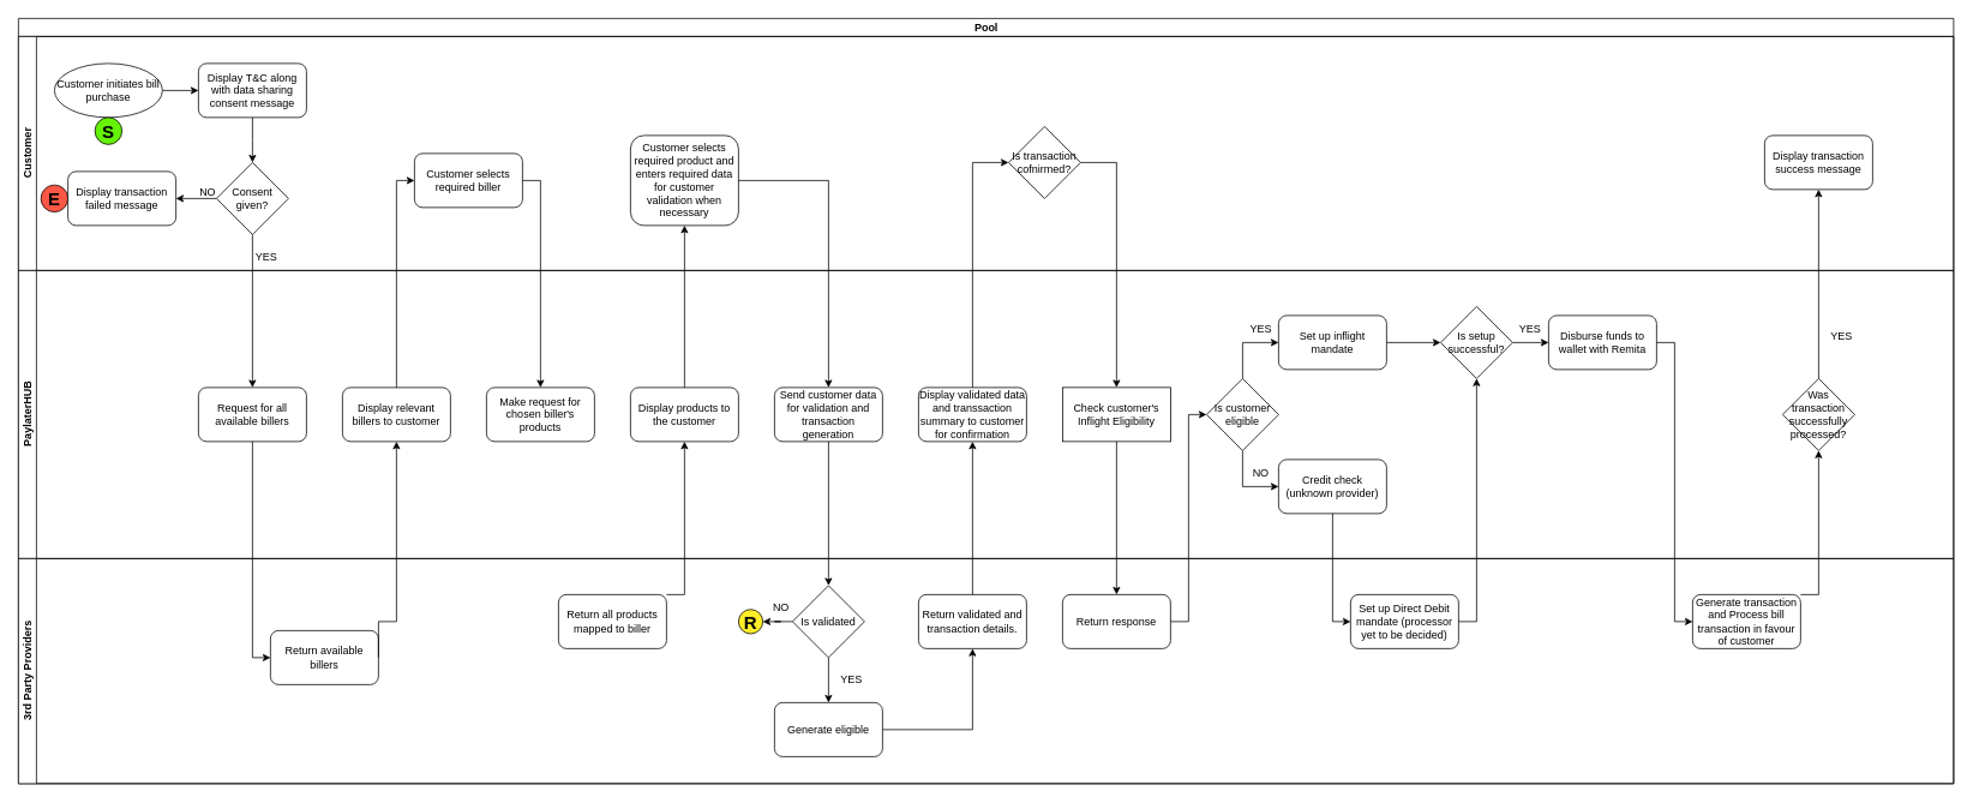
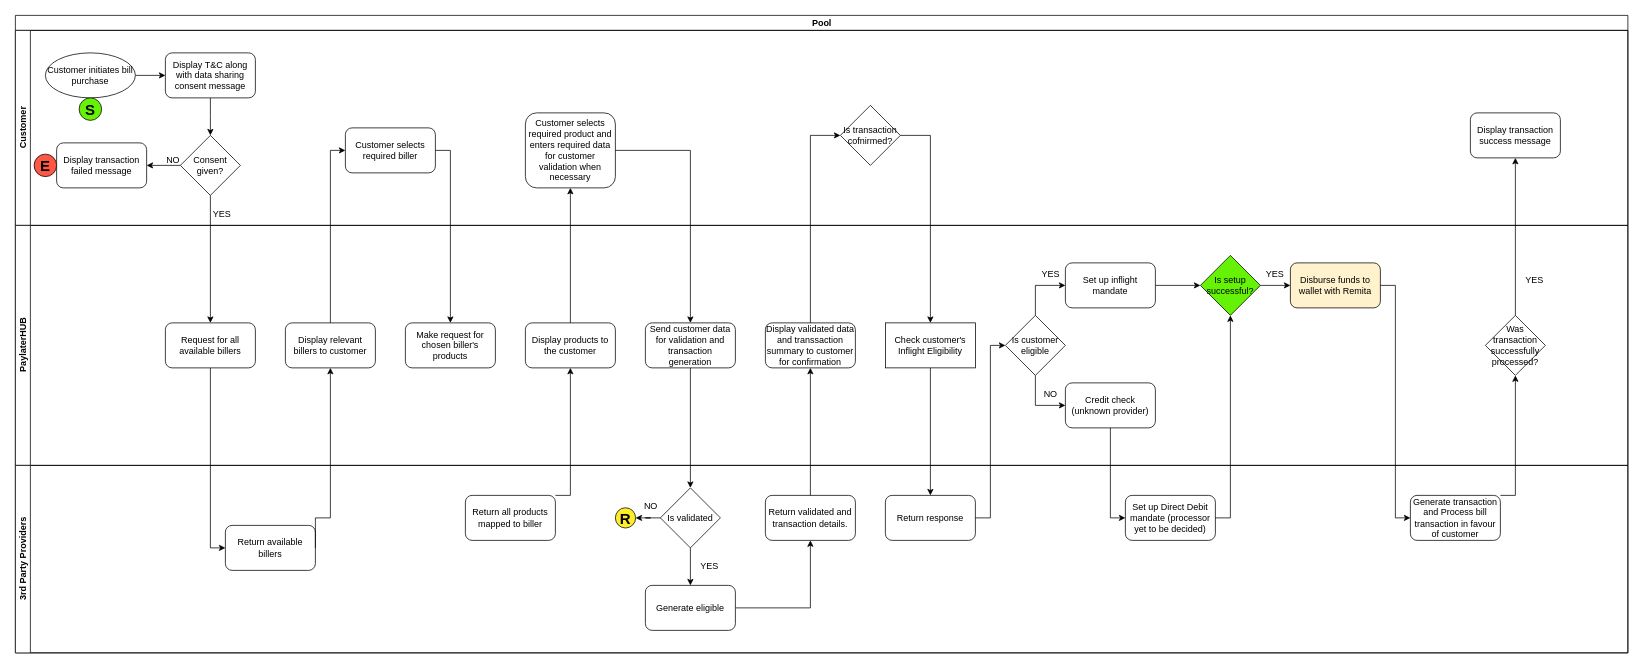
  <mxCell id="0" />
  <mxCell id="1" parent="0" />
  <mxCell id="2" value="Pool" style="swimlane;childLayout=stackLayout;resizeParent=1;resizeParentMax=0;horizontal=1;startSize=20;horizontalStack=0;html=1;flipV=0;flipH=0;direction=east;" vertex="1" parent="1"><mxGeometry width="2150" height="850" as="geometry" x="20" y="20" /></mxCell>
  <mxCell id="3" value="Customer" style="swimlane;startSize=20;horizontal=0;html=1;direction=east;" vertex="1" parent="2"><mxGeometry y="20" width="2150" height="260" as="geometry" /></mxCell>
  <mxCell id="4" style="edgeStyle=orthogonalEdgeStyle;rounded=0;orthogonalLoop=1;jettySize=auto;html=1;" edge="1" parent="3" source="5" target="7"><mxGeometry relative="1" as="geometry" /></mxCell>
  <mxCell id="5" value="Customer initiates bill purchase" style="ellipse;whiteSpace=wrap;html=1;direction=east;" vertex="1" parent="3"><mxGeometry x="40" y="30" width="120" height="60" as="geometry" /></mxCell>
  <mxCell id="6" style="edgeStyle=orthogonalEdgeStyle;rounded=0;orthogonalLoop=1;jettySize=auto;html=1;" edge="1" parent="3" source="7"><mxGeometry relative="1" as="geometry"><mxPoint x="260" y="140" as="targetPoint" /></mxGeometry></mxCell>
  <mxCell id="7" value="Display T&amp;amp;C along with data sharing consent message" style="rounded=1;whiteSpace=wrap;html=1;direction=east;" vertex="1" parent="3"><mxGeometry x="200" y="30" width="120" height="60" as="geometry" /></mxCell>
  <mxCell id="8" style="edgeStyle=orthogonalEdgeStyle;rounded=0;orthogonalLoop=1;jettySize=auto;html=1;entryX=1;entryY=0.5;entryDx=0;entryDy=0;" edge="1" parent="3" source="9" target="16"><mxGeometry relative="1" as="geometry"><mxPoint x="180" y="180" as="targetPoint" /></mxGeometry></mxCell>
  <mxCell id="9" value="Consent given?" style="rhombus;whiteSpace=wrap;html=1;direction=east;" vertex="1" parent="3"><mxGeometry x="220" y="140" width="80" height="80" as="geometry" /></mxCell>
  <mxCell id="10" value="Customer selects required biller" style="rounded=1;whiteSpace=wrap;html=1;direction=east;" vertex="1" parent="3"><mxGeometry x="440" y="130" width="120" height="60" as="geometry" /></mxCell>
  <mxCell id="11" value="Customer selects required product and enters required data for customer validation when necessary" style="rounded=1;whiteSpace=wrap;html=1;direction=east;" vertex="1" parent="3"><mxGeometry x="680" y="110" width="120" height="100" as="geometry" /></mxCell>
  <mxCell id="12" value="Is transaction cofnirmed?" style="rhombus;whiteSpace=wrap;html=1;direction=east;" vertex="1" parent="3"><mxGeometry x="1100" y="100" width="80" height="80" as="geometry" /></mxCell>
  <mxCell id="13" value="Display transaction success message" style="rounded=1;whiteSpace=wrap;html=1;direction=east;" vertex="1" parent="3"><mxGeometry x="1940" y="110" width="120" height="60" as="geometry" /></mxCell>
  <mxCell id="14" value="&lt;b&gt;&lt;font style=&quot;font-size: 20px;&quot;&gt;S&lt;/font&gt;&lt;/b&gt;" style="ellipse;whiteSpace=wrap;html=1;fillColor=#65f207;direction=east;" vertex="1" parent="3"><mxGeometry x="85" y="90" width="30" height="30" as="geometry" /></mxCell>
  <mxCell id="15" value="&lt;span style=&quot;font-size: 20px;&quot;&gt;&lt;b&gt;E&lt;/b&gt;&lt;/span&gt;" style="ellipse;whiteSpace=wrap;html=1;fillColor=#FF5745;gradientColor=none;direction=east;" vertex="1" parent="3"><mxGeometry x="25" y="165" width="30" height="30" as="geometry" /></mxCell>
  <mxCell id="16" value="Display transaction failed message" style="rounded=1;whiteSpace=wrap;html=1;direction=east;" vertex="1" parent="3"><mxGeometry x="55" y="150" width="120" height="60" as="geometry" /></mxCell>
  <mxCell id="17" value="YES" style="text;html=1;align=center;verticalAlign=middle;resizable=0;points=[];autosize=1;strokeColor=none;fillColor=none;" vertex="1" parent="3"><mxGeometry x="250" y="230" width="50" height="30" as="geometry" /></mxCell>
  <mxCell id="18" value="PaylaterHUB" style="swimlane;startSize=20;horizontal=0;html=1;direction=east;" vertex="1" parent="2"><mxGeometry y="280" width="2150" height="320" as="geometry" /></mxCell>
  <mxCell id="19" value="Request for all available billers" style="rounded=1;whiteSpace=wrap;html=1;direction=east;" vertex="1" parent="18"><mxGeometry x="200" y="130" width="120" height="60" as="geometry" /></mxCell>
  <mxCell id="20" value="Display relevant billers to customer" style="rounded=1;whiteSpace=wrap;html=1;direction=east;" vertex="1" parent="18"><mxGeometry x="360" y="130" width="120" height="60" as="geometry" /></mxCell>
  <mxCell id="21" value="Make request for chosen biller's products" style="rounded=1;whiteSpace=wrap;html=1;direction=east;" vertex="1" parent="18"><mxGeometry x="520" y="130" width="120" height="60" as="geometry" /></mxCell>
  <mxCell id="22" value="Display validated data and transsaction summary to customer for confirmation" style="rounded=1;whiteSpace=wrap;html=1;direction=east;" vertex="1" parent="18"><mxGeometry x="1000" y="130" width="120" height="60" as="geometry" /></mxCell>
  <mxCell id="23" value="Check customer's Inflight Eligibility" style="whiteSpace=wrap;html=1;direction=east;rounded=0;" vertex="1" parent="18"><mxGeometry x="1160" y="130" width="120" height="60" as="geometry" /></mxCell>
  <mxCell id="24" style="edgeStyle=orthogonalEdgeStyle;rounded=0;orthogonalLoop=1;jettySize=auto;html=1;entryX=0;entryY=0.5;entryDx=0;entryDy=0;" edge="1" parent="18" source="25" target="27"><mxGeometry relative="1" as="geometry" /></mxCell>
  <mxCell id="25" value="Set up inflight mandate" style="rounded=1;whiteSpace=wrap;html=1;direction=east;" vertex="1" parent="18"><mxGeometry x="1400" y="50" width="120" height="60" as="geometry" /></mxCell>
  <mxCell id="26" style="edgeStyle=orthogonalEdgeStyle;rounded=0;orthogonalLoop=1;jettySize=auto;html=1;entryX=0;entryY=0.5;entryDx=0;entryDy=0;" edge="1" parent="18" source="27" target="29"><mxGeometry relative="1" as="geometry"><mxPoint x="1690" y="80" as="targetPoint" /></mxGeometry></mxCell>
- <mxCell id="27" value="Is setup successful?" style="rhombus;whiteSpace=wrap;html=1;direction=east;" vertex="1" parent="18"><mxGeometry x="1580" y="40" width="80" height="80" as="geometry" /></mxCell>
+ <mxCell id="27" value="Is setup successful?" style="rhombus;whiteSpace=wrap;html=1;direction=east;fillColor=#65f207;" vertex="1" parent="18"><mxGeometry x="1580" y="40" width="80" height="80" as="geometry" /></mxCell>
  <mxCell id="28" value="Credit check&lt;div&gt;(unknown provider)&lt;/div&gt;" style="rounded=1;whiteSpace=wrap;html=1;direction=east;" vertex="1" parent="18"><mxGeometry x="1400" y="210" width="120" height="60" as="geometry" /></mxCell>
- <mxCell id="29" value="Disburse funds to wallet with Remita" style="rounded=1;whiteSpace=wrap;html=1;direction=east;" vertex="1" parent="18"><mxGeometry x="1700" y="50" width="120" height="60" as="geometry" /></mxCell>
+ <mxCell id="29" value="Disburse funds to wallet with Remita" style="rounded=1;whiteSpace=wrap;html=1;direction=east;fillColor=#fff2cc;" vertex="1" parent="18"><mxGeometry x="1700" y="50" width="120" height="60" as="geometry" /></mxCell>
  <mxCell id="30" value="NO" style="text;html=1;align=center;verticalAlign=middle;resizable=0;points=[];autosize=1;strokeColor=none;fillColor=none;" vertex="1" parent="18"><mxGeometry x="1360" y="210" width="40" height="30" as="geometry" /></mxCell>
  <mxCell id="31" value="YES" style="text;html=1;align=center;verticalAlign=middle;resizable=0;points=[];autosize=1;strokeColor=none;fillColor=none;" vertex="1" parent="18"><mxGeometry x="1355" y="50" width="50" height="30" as="geometry" /></mxCell>
  <mxCell id="32" value="YES" style="text;html=1;align=center;verticalAlign=middle;resizable=0;points=[];autosize=1;strokeColor=none;fillColor=none;" vertex="1" parent="18"><mxGeometry x="1654" y="50" width="50" height="30" as="geometry" /></mxCell>
  <mxCell id="33" value="YES" style="text;html=1;align=center;verticalAlign=middle;resizable=0;points=[];autosize=1;strokeColor=none;fillColor=none;" vertex="1" parent="18"><mxGeometry x="2000" y="58" width="50" height="30" as="geometry" /></mxCell>
  <mxCell id="34" value="3rd Party Providers" style="swimlane;startSize=20;horizontal=0;html=1;direction=east;" vertex="1" parent="2"><mxGeometry y="600" width="2150" height="250" as="geometry" /></mxCell>
  <mxCell id="35" value="Return available billers" style="rounded=1;whiteSpace=wrap;html=1;direction=east;" vertex="1" parent="34"><mxGeometry x="280" y="80" width="120" height="60" as="geometry" /></mxCell>
  <mxCell id="36" value="Return all products mapped to biller" style="rounded=1;whiteSpace=wrap;html=1;direction=east;" vertex="1" parent="34"><mxGeometry x="600" y="40" width="120" height="60" as="geometry" /></mxCell>
  <mxCell id="37" value="Return validated and transaction details." style="rounded=1;whiteSpace=wrap;html=1;direction=east;" vertex="1" parent="34"><mxGeometry x="1000" y="40" width="120" height="60" as="geometry" /></mxCell>
  <mxCell id="38" style="edgeStyle=orthogonalEdgeStyle;rounded=0;orthogonalLoop=1;jettySize=auto;html=1;entryX=0.5;entryY=0;entryDx=0;entryDy=0;" edge="1" parent="34" source="40" target="45"><mxGeometry relative="1" as="geometry" /></mxCell>
  <mxCell id="39" value="" style="edgeStyle=orthogonalEdgeStyle;rounded=0;orthogonalLoop=1;jettySize=auto;html=1;" edge="1" parent="34" source="40" target="47"><mxGeometry relative="1" as="geometry" /></mxCell>
  <mxCell id="40" value="Is validated" style="rhombus;whiteSpace=wrap;html=1;direction=east;" vertex="1" parent="34"><mxGeometry x="860" y="30" width="80" height="80" as="geometry" /></mxCell>
  <mxCell id="41" value="Return response" style="rounded=1;whiteSpace=wrap;html=1;direction=east;" vertex="1" parent="34"><mxGeometry x="1160" y="40" width="120" height="60" as="geometry" /></mxCell>
  <mxCell id="42" value="Set up Direct Debit mandate (processor yet to be decided)" style="rounded=1;whiteSpace=wrap;html=1;direction=east;" vertex="1" parent="34"><mxGeometry x="1480" y="40" width="120" height="60" as="geometry" /></mxCell>
  <mxCell id="43" value="Generate transaction and Process bill transaction in favour of customer" style="rounded=1;whiteSpace=wrap;html=1;direction=east;" vertex="1" parent="34"><mxGeometry x="1860" y="40" width="120" height="60" as="geometry" /></mxCell>
  <mxCell id="44" style="edgeStyle=orthogonalEdgeStyle;rounded=0;orthogonalLoop=1;jettySize=auto;html=1;entryX=0.5;entryY=1;entryDx=0;entryDy=0;" edge="1" parent="34" source="45" target="37"><mxGeometry relative="1" as="geometry" /></mxCell>
  <mxCell id="45" value="Generate eligible" style="rounded=1;whiteSpace=wrap;html=1;direction=east;" vertex="1" parent="34"><mxGeometry x="840" y="160" width="120" height="60" as="geometry" /></mxCell>
  <mxCell id="46" value="YES" style="text;html=1;align=center;verticalAlign=middle;resizable=0;points=[];autosize=1;strokeColor=none;fillColor=none;" vertex="1" parent="34"><mxGeometry x="900" y="120" width="50" height="30" as="geometry" /></mxCell>
  <mxCell id="47" value="&lt;b&gt;&lt;font style=&quot;font-size: 20px;&quot;&gt;R&lt;/font&gt;&lt;/b&gt;" style="ellipse;whiteSpace=wrap;html=1;fillColor=#ffed29;direction=east;" vertex="1" parent="34"><mxGeometry x="800" y="56.5" width="27" height="27" as="geometry" /></mxCell>
  <mxCell id="48" value="NO" style="text;html=1;align=center;verticalAlign=middle;resizable=0;points=[];autosize=1;strokeColor=none;fillColor=none;" vertex="1" parent="34"><mxGeometry x="827" y="40" width="40" height="30" as="geometry" /></mxCell>
  <mxCell id="49" style="edgeStyle=orthogonalEdgeStyle;rounded=0;orthogonalLoop=1;jettySize=auto;html=1;entryX=0;entryY=0.5;entryDx=0;entryDy=0;" edge="1" parent="2" source="19" target="35"><mxGeometry relative="1" as="geometry"><mxPoint x="260" y="440" as="targetPoint" /></mxGeometry></mxCell>
  <mxCell id="50" style="edgeStyle=orthogonalEdgeStyle;rounded=0;orthogonalLoop=1;jettySize=auto;html=1;exitX=1;exitY=0.5;exitDx=0;exitDy=0;" edge="1" parent="2" source="35" target="20"><mxGeometry relative="1" as="geometry"><mxPoint x="400" y="480" as="sourcePoint" /><Array as="points"><mxPoint x="420" y="670" /></Array></mxGeometry></mxCell>
  <mxCell id="51" style="edgeStyle=orthogonalEdgeStyle;rounded=0;orthogonalLoop=1;jettySize=auto;html=1;entryX=0;entryY=0.5;entryDx=0;entryDy=0;" edge="1" parent="2" source="22" target="12"><mxGeometry relative="1" as="geometry"><mxPoint x="1060" y="210" as="targetPoint" /></mxGeometry></mxCell>
  <mxCell id="52" style="edgeStyle=orthogonalEdgeStyle;rounded=0;orthogonalLoop=1;jettySize=auto;html=1;entryX=0.5;entryY=1;entryDx=0;entryDy=0;exitX=1;exitY=0.5;exitDx=0;exitDy=0;" edge="1" parent="2" source="42" target="27"><mxGeometry relative="1" as="geometry"><mxPoint x="1610" y="670" as="sourcePoint" /><Array as="points"><mxPoint x="1620" y="670" /></Array></mxGeometry></mxCell>
  <mxCell id="53" style="edgeStyle=orthogonalEdgeStyle;rounded=0;orthogonalLoop=1;jettySize=auto;html=1;entryX=0;entryY=0.5;entryDx=0;entryDy=0;" edge="1" parent="2" source="28" target="42"><mxGeometry relative="1" as="geometry"><mxPoint x="1460" y="640" as="targetPoint" /></mxGeometry></mxCell>
  <mxCell id="54" style="edgeStyle=orthogonalEdgeStyle;rounded=0;orthogonalLoop=1;jettySize=auto;html=1;entryX=0;entryY=0.5;entryDx=0;entryDy=0;" edge="1" parent="2" source="29" target="43"><mxGeometry relative="1" as="geometry" /></mxCell>
  <mxCell id="55" style="edgeStyle=orthogonalEdgeStyle;rounded=0;orthogonalLoop=1;jettySize=auto;html=1;entryX=0.5;entryY=0;entryDx=0;entryDy=0;" edge="1" parent="2" source="9" target="19"><mxGeometry relative="1" as="geometry"><mxPoint x="260" y="320" as="targetPoint" /></mxGeometry></mxCell>
  <mxCell id="56" style="edgeStyle=orthogonalEdgeStyle;rounded=0;orthogonalLoop=1;jettySize=auto;html=1;entryX=0;entryY=0.5;entryDx=0;entryDy=0;" edge="1" parent="2" source="20" target="10"><mxGeometry relative="1" as="geometry" /></mxCell>
  <mxCell id="57" style="edgeStyle=orthogonalEdgeStyle;rounded=0;orthogonalLoop=1;jettySize=auto;html=1;entryX=0.5;entryY=0;entryDx=0;entryDy=0;" edge="1" parent="2" source="10" target="21"><mxGeometry relative="1" as="geometry"><Array as="points"><mxPoint x="580" y="180" /></Array></mxGeometry></mxCell>
  <mxCell id="58" style="edgeStyle=orthogonalEdgeStyle;rounded=0;orthogonalLoop=1;jettySize=auto;html=1;entryX=0.5;entryY=1;entryDx=0;entryDy=0;" edge="1" parent="2" source="37" target="22"><mxGeometry relative="1" as="geometry" /></mxCell>
  <mxCell id="59" style="edgeStyle=orthogonalEdgeStyle;rounded=0;orthogonalLoop=1;jettySize=auto;html=1;entryX=0.5;entryY=0;entryDx=0;entryDy=0;" edge="1" parent="2" source="23" target="41"><mxGeometry relative="1" as="geometry" /></mxCell>
  <mxCell id="60" style="edgeStyle=orthogonalEdgeStyle;rounded=0;orthogonalLoop=1;jettySize=auto;html=1;entryX=0.5;entryY=0;entryDx=0;entryDy=0;" edge="1" parent="2" source="12" target="23"><mxGeometry relative="1" as="geometry"><Array as="points"><mxPoint x="1220" y="160" /></Array></mxGeometry></mxCell>
  <mxCell id="61" value="Display products to the customer" style="rounded=1;whiteSpace=wrap;html=1;flipV=0;flipH=0;direction=east;" vertex="1" parent="1"><mxGeometry x="700" y="430" width="120" height="60" as="geometry" /></mxCell>
  <mxCell id="62" value="Send customer data for validation and transaction generation" style="rounded=1;whiteSpace=wrap;html=1;flipV=0;flipH=0;direction=east;" vertex="1" parent="1"><mxGeometry x="860" y="430" width="120" height="60" as="geometry" /></mxCell>
  <mxCell id="63" value="Is customer eligible" style="rhombus;whiteSpace=wrap;html=1;flipV=0;flipH=0;direction=east;" vertex="1" parent="1"><mxGeometry x="1340" y="420" width="80" height="80" as="geometry" /></mxCell>
  <mxCell id="64" value="Was transaction successfully processed?" style="rhombus;whiteSpace=wrap;html=1;flipV=0;flipH=0;direction=east;" vertex="1" parent="1"><mxGeometry x="1980" y="420" width="80" height="80" as="geometry" /></mxCell>
  <mxCell id="65" value="NO" style="text;html=1;align=center;verticalAlign=middle;resizable=0;points=[];autosize=1;strokeColor=none;fillColor=none;flipV=0;flipH=0;" vertex="1" parent="1"><mxGeometry x="210" y="198" width="40" height="30" as="geometry" /></mxCell>
  <mxCell id="66" style="edgeStyle=orthogonalEdgeStyle;rounded=0;orthogonalLoop=1;jettySize=auto;html=1;entryX=0.5;entryY=1;entryDx=0;entryDy=0;" edge="1" parent="1" source="61" target="11"><mxGeometry relative="1" as="geometry" /></mxCell>
  <mxCell id="67" style="edgeStyle=orthogonalEdgeStyle;rounded=0;orthogonalLoop=1;jettySize=auto;html=1;entryX=0.5;entryY=0;entryDx=0;entryDy=0;" edge="1" parent="1" source="62" target="40"><mxGeometry relative="1" as="geometry" /></mxCell>
  <mxCell id="68" style="edgeStyle=orthogonalEdgeStyle;rounded=0;orthogonalLoop=1;jettySize=auto;html=1;entryX=0;entryY=0.5;entryDx=0;entryDy=0;" edge="1" parent="1" source="63" target="25"><mxGeometry relative="1" as="geometry" /></mxCell>
  <mxCell id="69" style="edgeStyle=orthogonalEdgeStyle;rounded=0;orthogonalLoop=1;jettySize=auto;html=1;entryX=0;entryY=0.5;entryDx=0;entryDy=0;" edge="1" parent="1" source="63" target="28"><mxGeometry relative="1" as="geometry" /></mxCell>
  <mxCell id="70" style="edgeStyle=orthogonalEdgeStyle;rounded=0;orthogonalLoop=1;jettySize=auto;html=1;entryX=0.5;entryY=1;entryDx=0;entryDy=0;" edge="1" parent="1" source="64" target="13"><mxGeometry relative="1" as="geometry"><mxPoint x="2020" y="230" as="targetPoint" /></mxGeometry></mxCell>
  <mxCell id="71" style="edgeStyle=orthogonalEdgeStyle;rounded=0;orthogonalLoop=1;jettySize=auto;html=1;entryX=0.5;entryY=1;entryDx=0;entryDy=0;" edge="1" parent="1" source="43" target="64"><mxGeometry relative="1" as="geometry"><Array as="points"><mxPoint x="2020" y="660" /></Array></mxGeometry></mxCell>
  <mxCell id="72" style="edgeStyle=orthogonalEdgeStyle;rounded=0;orthogonalLoop=1;jettySize=auto;html=1;entryX=0.5;entryY=1;entryDx=0;entryDy=0;" edge="1" parent="1" source="36" target="61"><mxGeometry relative="1" as="geometry"><Array as="points"><mxPoint x="760" y="660" /></Array></mxGeometry></mxCell>
  <mxCell id="73" style="edgeStyle=orthogonalEdgeStyle;rounded=0;orthogonalLoop=1;jettySize=auto;html=1;entryX=0.5;entryY=0;entryDx=0;entryDy=0;" edge="1" parent="1" source="11" target="62"><mxGeometry relative="1" as="geometry" /></mxCell>
  <mxCell id="74" style="edgeStyle=orthogonalEdgeStyle;rounded=0;orthogonalLoop=1;jettySize=auto;html=1;entryX=0;entryY=0.5;entryDx=0;entryDy=0;" edge="1" parent="1" source="41" target="63"><mxGeometry relative="1" as="geometry" /></mxCell>
